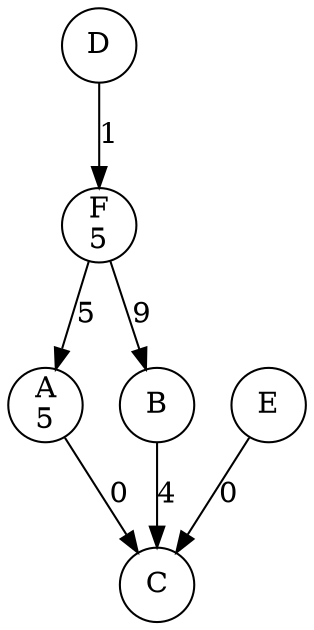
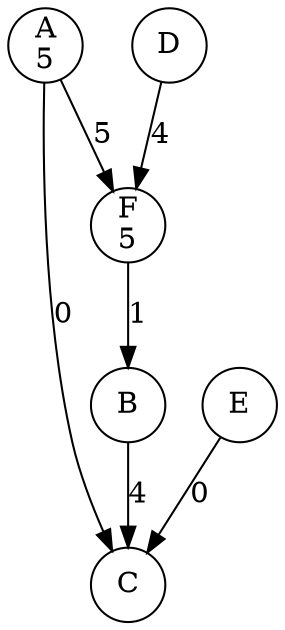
  digraph {
    node [fixedsize=true shape=circle]
    n1 [label="A\n5" width=0.5]
    n2 [label="C\n" width=0.5]
    n3 [label="F\n5" width=0.5]
    n4 [label="B\n" width=0.5]
    n5 [label="D\n" width=0.5]
    n6 [label="E\n" width=0.5]
    n1 -> n2 [label=0]
-   n3 -> n1 [label=5]
-   n3 -> n4 [label=9]
+   n1 -> n3 [label=5]
+   n3 -> n4 [label=1]
    n4 -> n2 [label=4]
-   n5 -> n3 [label=1]
+   n5 -> n3 [label=4]
    n6 -> n2 [label=0]
  }
